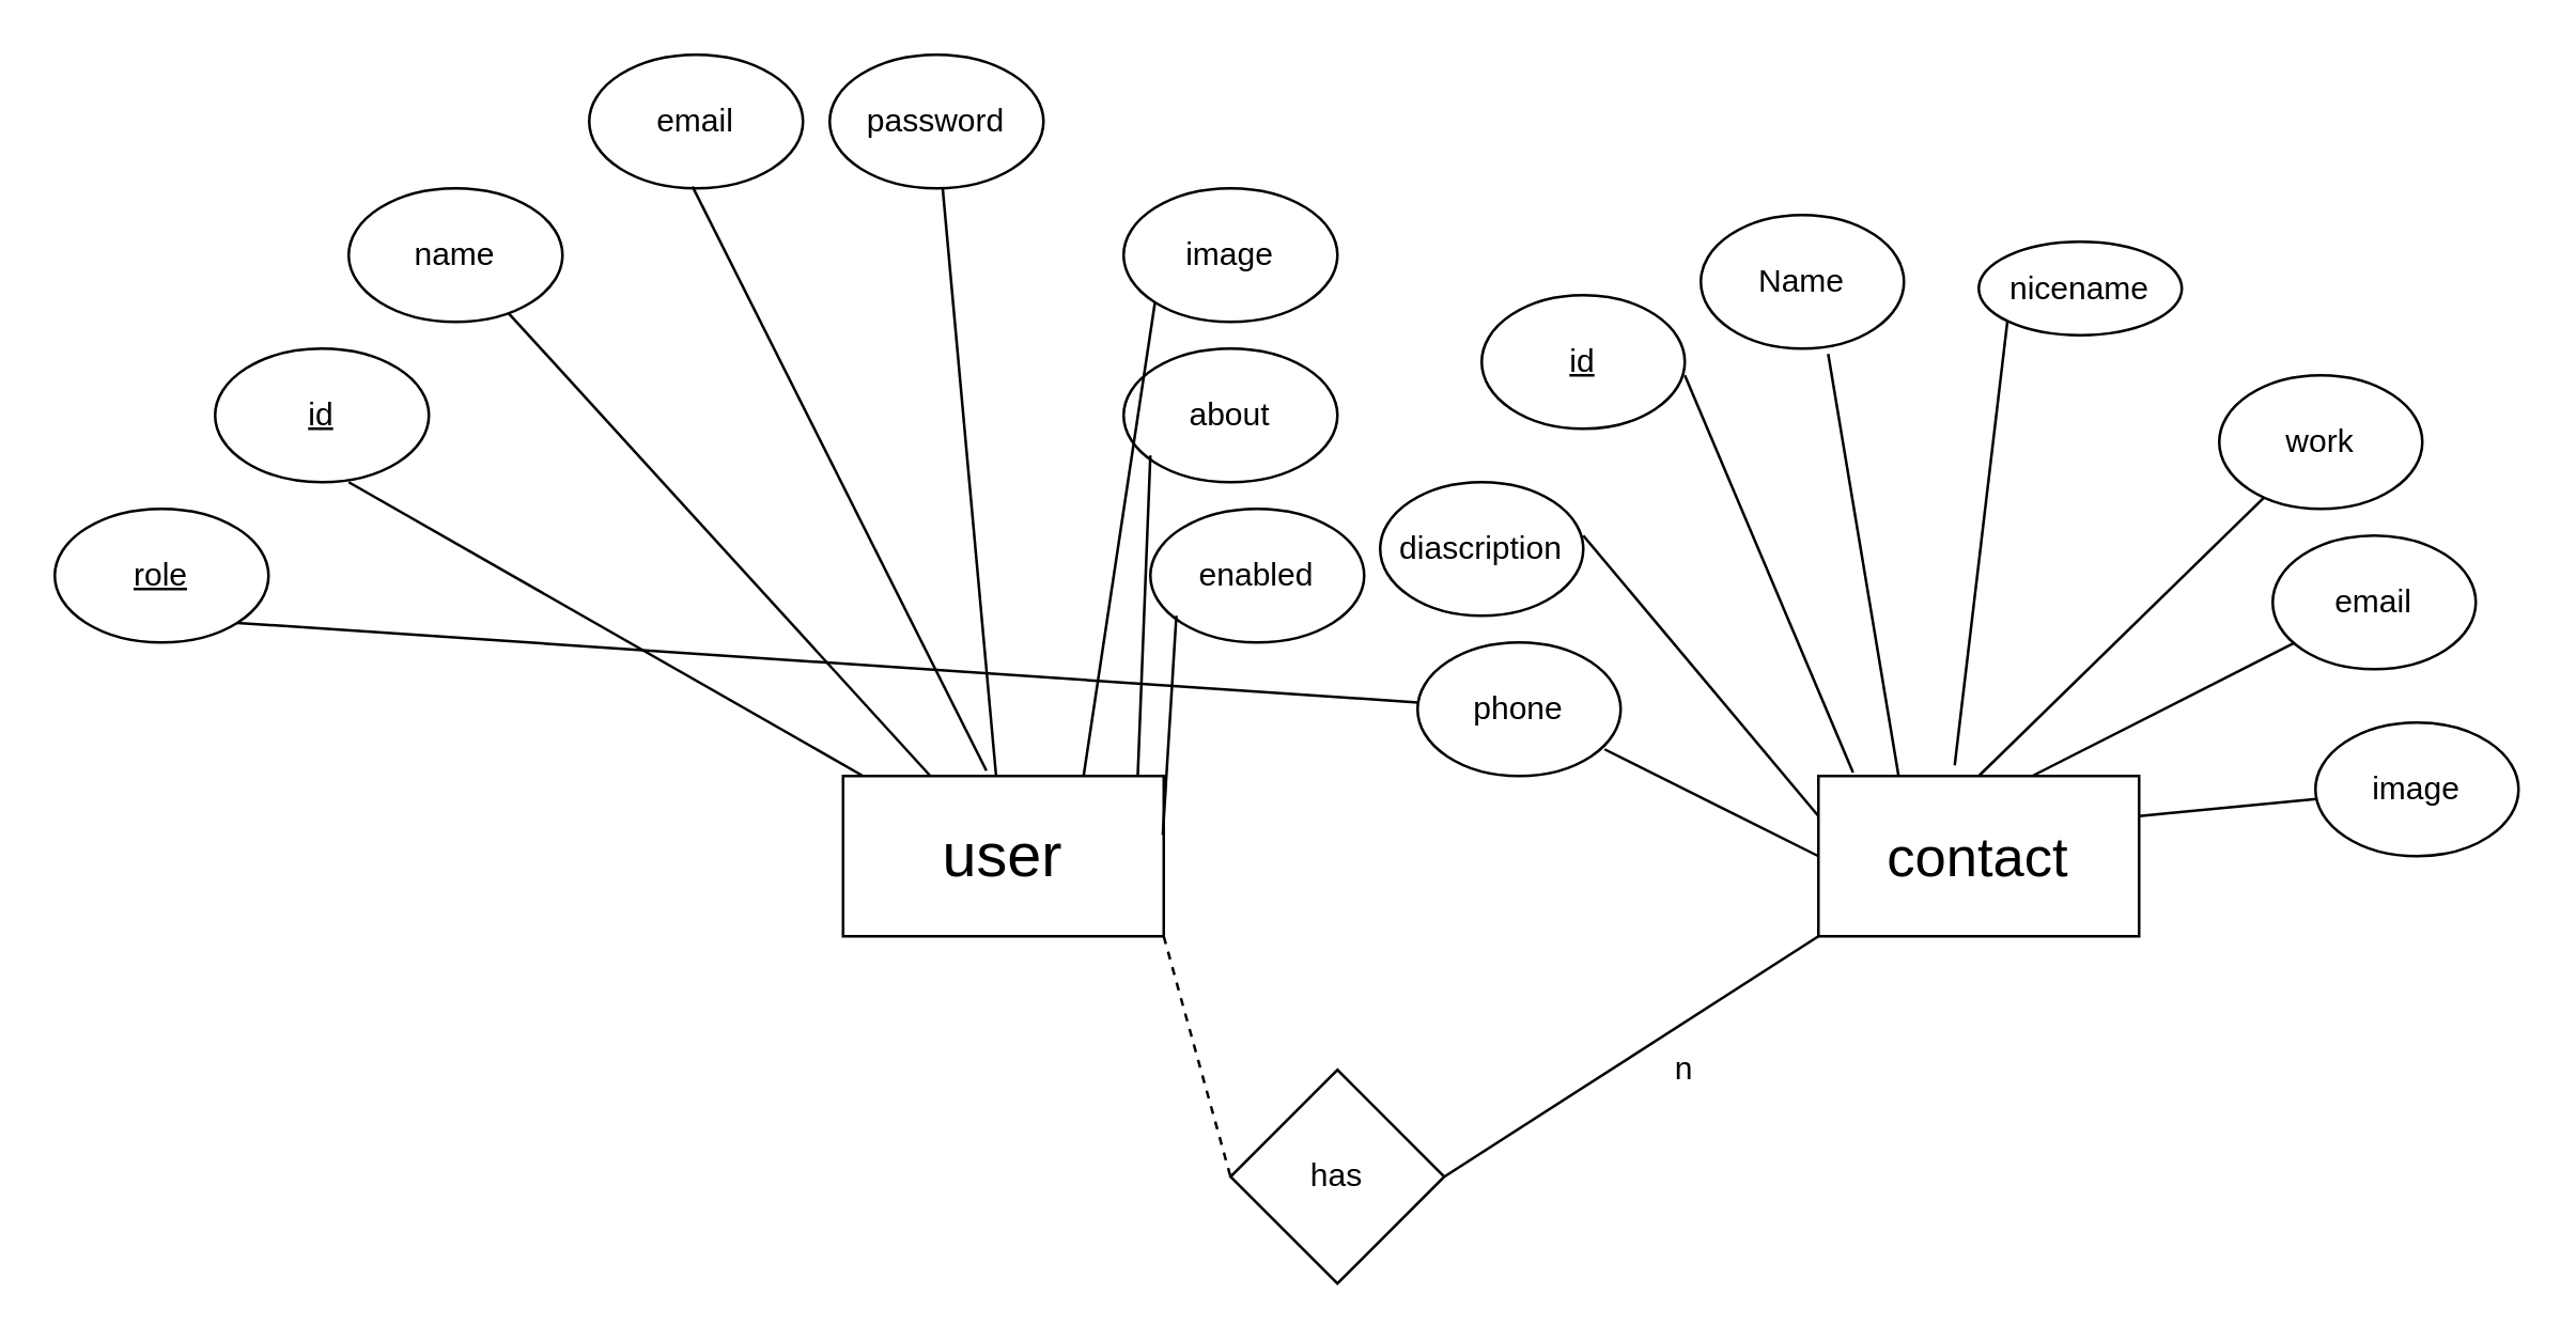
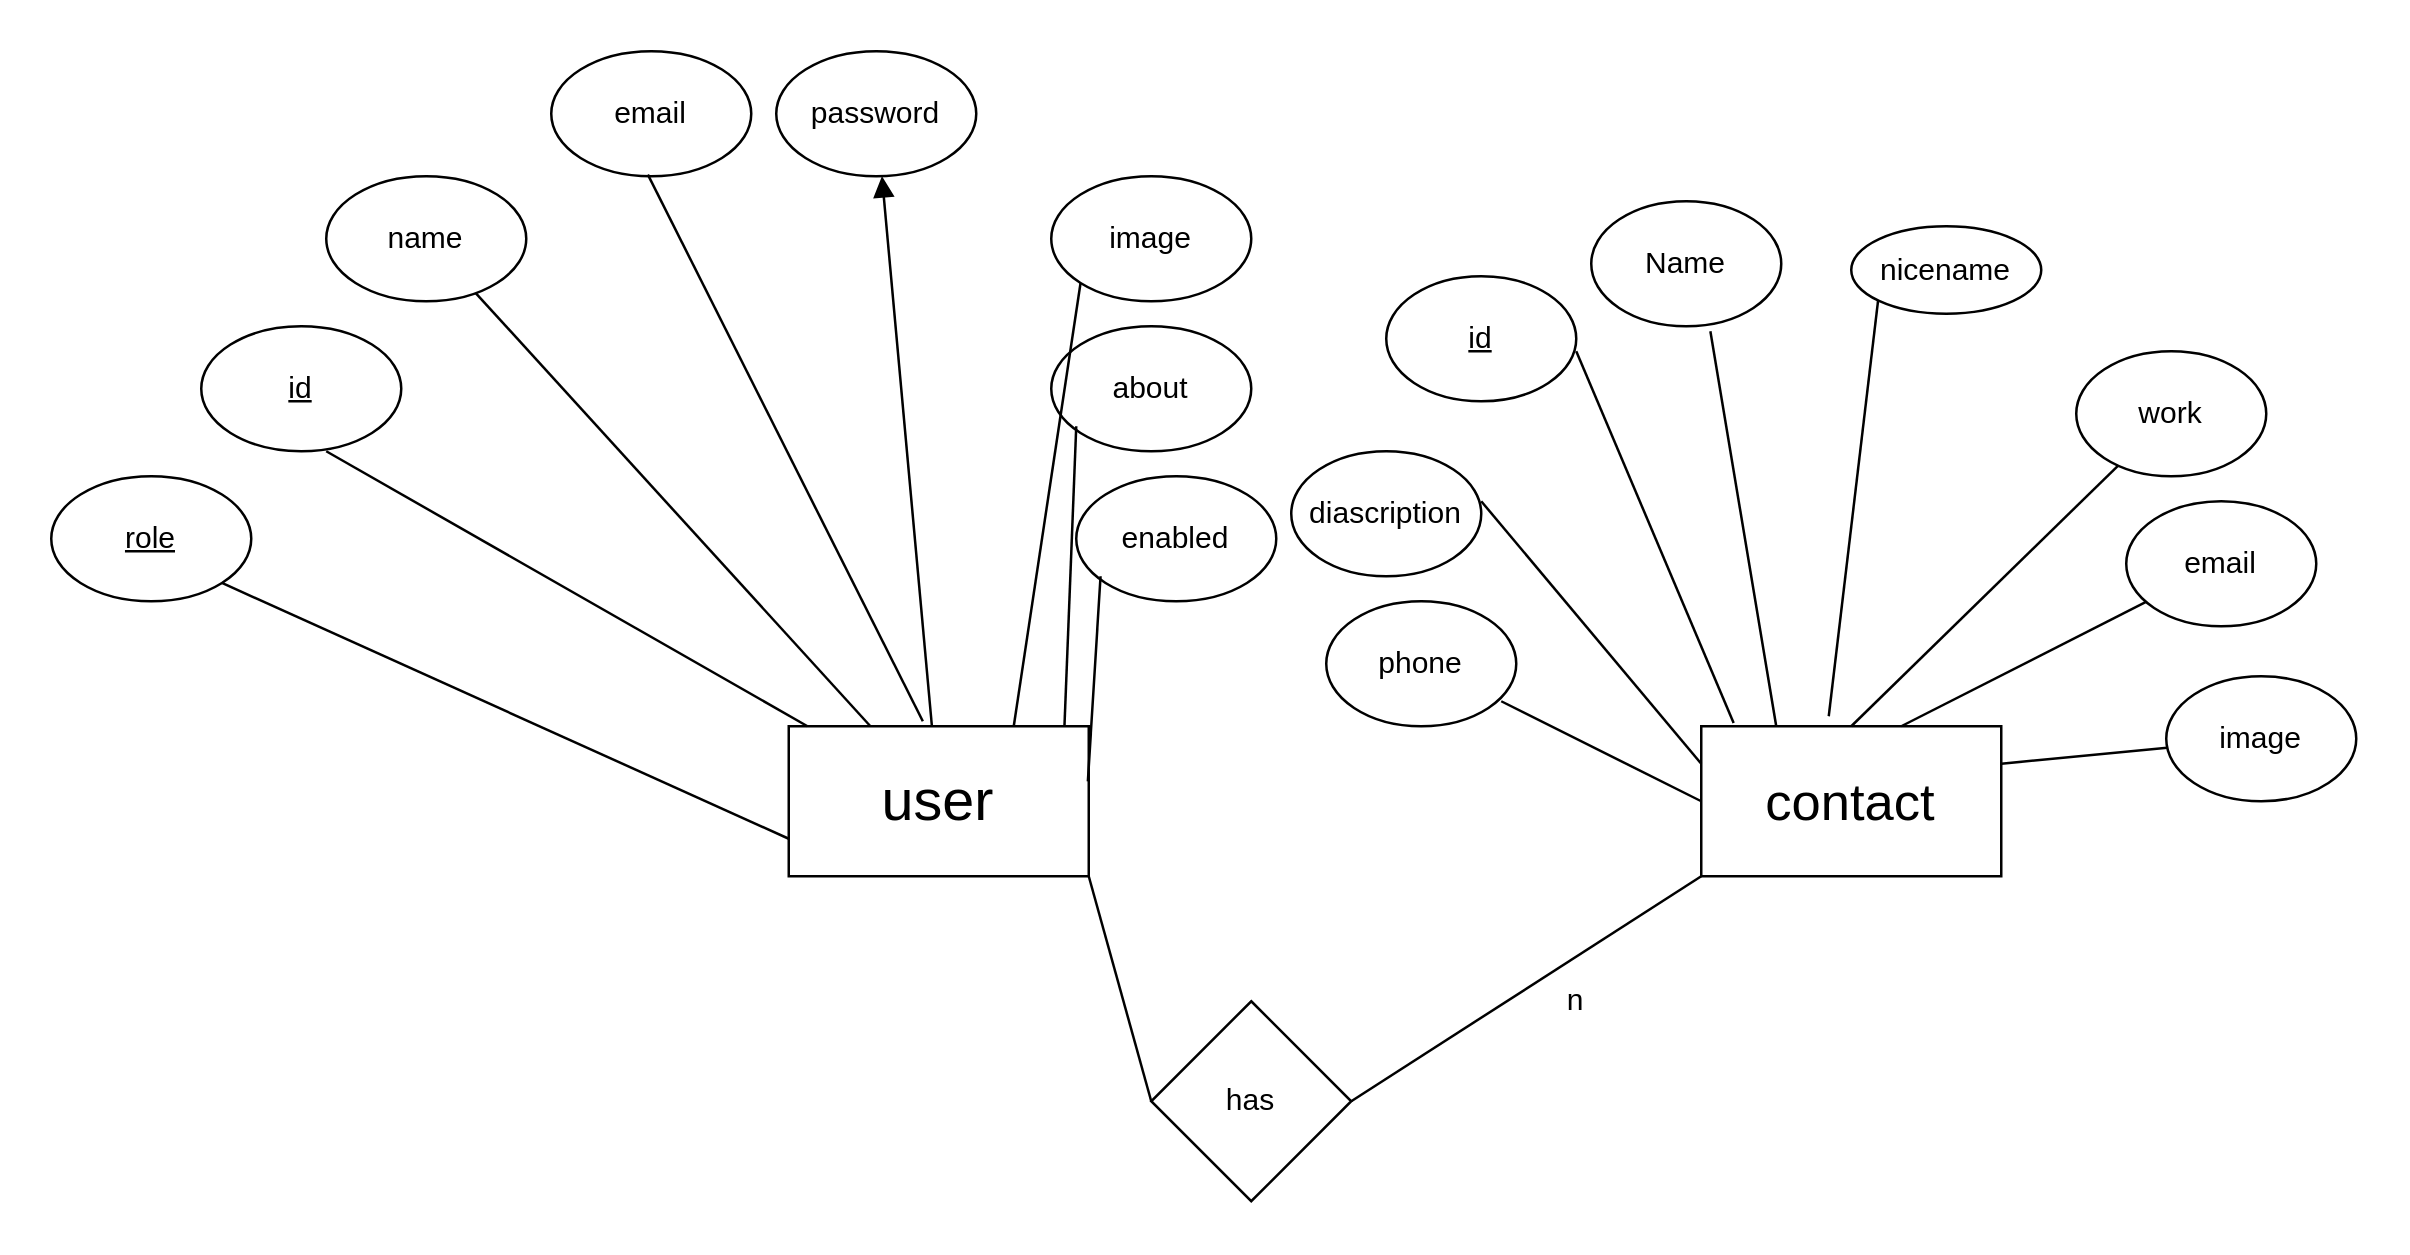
  <mxCell id="0" />
  <mxCell id="1" parent="0" />
  <mxCell id="2" value="&lt;font style=&quot;font-size: 23px&quot;&gt;user&lt;/font&gt;" style="rounded=0;whiteSpace=wrap;html=1;" vertex="1" parent="1"><mxGeometry x="315" y="290" width="120" height="60" as="geometry" /></mxCell>
  <mxCell id="3" value="&lt;font style=&quot;font-size: 21px&quot;&gt;contact&lt;/font&gt;" style="rounded=0;whiteSpace=wrap;html=1;" vertex="1" parent="1"><mxGeometry x="680" y="290" width="120" height="60" as="geometry" /></mxCell>
  <mxCell id="4" value="&lt;u&gt;id&lt;/u&gt;" style="ellipse;whiteSpace=wrap;html=1;rotation=0;" vertex="1" parent="1"><mxGeometry x="80" y="130" width="80" height="50" as="geometry" /></mxCell>
  <mxCell id="5" value="name" style="ellipse;whiteSpace=wrap;html=1;" vertex="1" parent="1"><mxGeometry x="130" y="70" width="80" height="50" as="geometry" /></mxCell>
  <mxCell id="6" value="password" style="ellipse;whiteSpace=wrap;html=1;" vertex="1" parent="1"><mxGeometry x="310" y="20" width="80" height="50" as="geometry" /></mxCell>
  <mxCell id="7" value="email" style="ellipse;whiteSpace=wrap;html=1;" vertex="1" parent="1"><mxGeometry x="220" y="20" width="80" height="50" as="geometry" /></mxCell>
  <mxCell id="8" value="image" style="ellipse;whiteSpace=wrap;html=1;" vertex="1" parent="1"><mxGeometry x="420" y="70" width="80" height="50" as="geometry" /></mxCell>
  <mxCell id="9" value="about" style="ellipse;whiteSpace=wrap;html=1;" vertex="1" parent="1"><mxGeometry x="420" y="130" width="80" height="50" as="geometry" /></mxCell>
  <mxCell id="10" value="&lt;u&gt;role&lt;/u&gt;" style="ellipse;whiteSpace=wrap;html=1;rotation=0;" vertex="1" parent="1"><mxGeometry x="20" y="190" width="80" height="50" as="geometry" /></mxCell>
  <mxCell id="11" value="enabled" style="ellipse;whiteSpace=wrap;html=1;rotation=0;" vertex="1" parent="1"><mxGeometry x="430" y="190" width="80" height="50" as="geometry" /></mxCell>
  <mxCell id="12" value="" style="endArrow=none;html=1;" edge="1" parent="1" source="2" target="5"><mxGeometry width="50" height="50" relative="1" as="geometry"><mxPoint x="390" y="220" as="sourcePoint" /><mxPoint x="440" y="170" as="targetPoint" /></mxGeometry></mxCell>
  <mxCell id="13" value="" style="endArrow=none;html=1;exitX=0.447;exitY=-0.033;exitDx=0;exitDy=0;exitPerimeter=0;" edge="1" parent="1" source="2"><mxGeometry width="50" height="50" relative="1" as="geometry"><mxPoint x="350" y="240.64" as="sourcePoint" /><mxPoint x="258.649" y="69.357" as="targetPoint" /></mxGeometry></mxCell>
  <mxCell id="14" value="" style="endArrow=none;html=1;exitX=0.75;exitY=0;exitDx=0;exitDy=0;entryX=0;entryY=1;entryDx=0;entryDy=0;" edge="1" parent="1" source="2" target="8"><mxGeometry width="50" height="50" relative="1" as="geometry"><mxPoint x="444.99" y="308.66" as="sourcePoint" /><mxPoint x="430" y="107" as="targetPoint" /></mxGeometry></mxCell>
- <mxCell id="15" value="" style="endArrow=none;html=1;" edge="1" parent="1" source="2" target="6"><mxGeometry width="50" height="50" relative="1" as="geometry"><mxPoint x="402.5" y="288.66" as="sourcePoint" /><mxPoint x="378" y="70" as="targetPoint" /></mxGeometry></mxCell>
+ <mxCell id="15" value="" style="endArrow=block;html=1;" edge="1" parent="1" source="2" target="6"><mxGeometry width="50" height="50" relative="1" as="geometry"><mxPoint x="402.5" y="288.66" as="sourcePoint" /><mxPoint x="378" y="70" as="targetPoint" /></mxGeometry></mxCell>
  <mxCell id="16" value="" style="endArrow=none;html=1;exitX=0.919;exitY=0;exitDx=0;exitDy=0;exitPerimeter=0;" edge="1" parent="1" source="2"><mxGeometry width="50" height="50" relative="1" as="geometry"><mxPoint x="330" y="370" as="sourcePoint" /><mxPoint x="429.999" y="169.997" as="targetPoint" /></mxGeometry></mxCell>
  <mxCell id="17" value="" style="endArrow=none;html=1;exitX=0.997;exitY=0.367;exitDx=0;exitDy=0;exitPerimeter=0;" edge="1" parent="1" source="2"><mxGeometry width="50" height="50" relative="1" as="geometry"><mxPoint x="350" y="350" as="sourcePoint" /><mxPoint x="439.719" y="229.997" as="targetPoint" /></mxGeometry></mxCell>
- <mxCell id="18" value="" style="endArrow=none;html=1;exitX=1;exitY=1;exitDx=0;exitDy=0;" edge="1" parent="1" source="10" target="27"><mxGeometry width="50" height="50" relative="1" as="geometry"><mxPoint x="80" y="272.02" as="sourcePoint" /><mxPoint x="170.079" y="189.997" as="targetPoint" /></mxGeometry></mxCell>
+ <mxCell id="18" value="" style="endArrow=none;html=1;exitX=1;exitY=1;exitDx=0;exitDy=0;entryX=0;entryY=0.75;entryDx=0;entryDy=0;" edge="1" parent="1" source="10" target="2"><mxGeometry width="50" height="50" relative="1" as="geometry"><mxPoint x="80" y="272.02" as="sourcePoint" /><mxPoint x="170.079" y="189.997" as="targetPoint" /></mxGeometry></mxCell>
  <mxCell id="19" value="" style="endArrow=none;html=1;exitX=1;exitY=1;exitDx=0;exitDy=0;" edge="1" parent="1" target="2"><mxGeometry width="50" height="50" relative="1" as="geometry"><mxPoint x="130.004" y="179.998" as="sourcePoint" /><mxPoint x="271.72" y="282.32" as="targetPoint" /></mxGeometry></mxCell>
  <mxCell id="20" value="&lt;u&gt;id&lt;/u&gt;" style="ellipse;whiteSpace=wrap;html=1;" vertex="1" parent="1"><mxGeometry x="554" y="110" width="76" height="50" as="geometry" /></mxCell>
  <mxCell id="21" value="Name" style="ellipse;whiteSpace=wrap;html=1;" vertex="1" parent="1"><mxGeometry x="636" y="80" width="76" height="50" as="geometry" /></mxCell>
  <mxCell id="22" value="nicename" style="ellipse;whiteSpace=wrap;html=1;" vertex="1" parent="1"><mxGeometry x="740" y="90" width="76" height="35" as="geometry" /></mxCell>
  <mxCell id="23" value="work" style="ellipse;whiteSpace=wrap;html=1;" vertex="1" parent="1"><mxGeometry x="830" y="140" width="76" height="50" as="geometry" /></mxCell>
  <mxCell id="24" value="email" style="ellipse;whiteSpace=wrap;html=1;" vertex="1" parent="1"><mxGeometry x="850" y="200" width="76" height="50" as="geometry" /></mxCell>
  <mxCell id="25" value="image" style="ellipse;whiteSpace=wrap;html=1;" vertex="1" parent="1"><mxGeometry x="866" y="270" width="76" height="50" as="geometry" /></mxCell>
  <mxCell id="26" value="diascription" style="ellipse;whiteSpace=wrap;html=1;" vertex="1" parent="1"><mxGeometry x="516" y="180" width="76" height="50" as="geometry" /></mxCell>
  <mxCell id="27" value="phone" style="ellipse;whiteSpace=wrap;html=1;" vertex="1" parent="1"><mxGeometry x="530" y="240" width="76" height="50" as="geometry" /></mxCell>
  <mxCell id="28" value="" style="endArrow=none;html=1;exitX=1;exitY=0.25;exitDx=0;exitDy=0;" edge="1" parent="1" source="3" target="25"><mxGeometry width="50" height="50" relative="1" as="geometry"><mxPoint x="720" y="280" as="sourcePoint" /><mxPoint x="770" y="230" as="targetPoint" /></mxGeometry></mxCell>
  <mxCell id="29" value="" style="endArrow=none;html=1;exitX=0.627;exitY=1.04;exitDx=0;exitDy=0;entryX=0.25;entryY=0;entryDx=0;entryDy=0;exitPerimeter=0;" edge="1" parent="1" source="21" target="3"><mxGeometry width="50" height="50" relative="1" as="geometry"><mxPoint x="640.8" y="268.19" as="sourcePoint" /><mxPoint x="707.199" y="261.805" as="targetPoint" /></mxGeometry></mxCell>
  <mxCell id="30" value="" style="endArrow=none;html=1;entryX=0;entryY=1;entryDx=0;entryDy=0;" edge="1" parent="1" target="22"><mxGeometry width="50" height="50" relative="1" as="geometry"><mxPoint x="731" y="286" as="sourcePoint" /><mxPoint x="789.999" y="221.805" as="targetPoint" /></mxGeometry></mxCell>
  <mxCell id="31" value="" style="endArrow=none;html=1;exitX=1;exitY=0.25;exitDx=0;exitDy=0;" edge="1" parent="1" target="23"><mxGeometry width="50" height="50" relative="1" as="geometry"><mxPoint x="740" y="290" as="sourcePoint" /><mxPoint x="806.399" y="283.615" as="targetPoint" /></mxGeometry></mxCell>
  <mxCell id="32" value="" style="endArrow=none;html=1;exitX=1;exitY=0.25;exitDx=0;exitDy=0;" edge="1" parent="1" target="24"><mxGeometry width="50" height="50" relative="1" as="geometry"><mxPoint x="760" y="290" as="sourcePoint" /><mxPoint x="826.399" y="283.615" as="targetPoint" /></mxGeometry></mxCell>
  <mxCell id="33" value="" style="endArrow=none;html=1;entryX=0;entryY=1;entryDx=0;entryDy=0;exitX=0.108;exitY=-0.022;exitDx=0;exitDy=0;exitPerimeter=0;" edge="1" parent="1" source="3"><mxGeometry width="50" height="50" relative="1" as="geometry"><mxPoint x="609.87" y="293.32" as="sourcePoint" /><mxPoint x="630" y="139.998" as="targetPoint" /><Array as="points" /></mxGeometry></mxCell>
  <mxCell id="34" value="" style="endArrow=none;html=1;exitX=0;exitY=0.5;exitDx=0;exitDy=0;" edge="1" parent="1" source="3"><mxGeometry width="50" height="50" relative="1" as="geometry"><mxPoint x="654.96" y="428.68" as="sourcePoint" /><mxPoint x="600" y="280" as="targetPoint" /><Array as="points" /></mxGeometry></mxCell>
  <mxCell id="35" value="" style="endArrow=none;html=1;entryX=0;entryY=1;entryDx=0;entryDy=0;exitX=0;exitY=0.25;exitDx=0;exitDy=0;" edge="1" parent="1" source="3"><mxGeometry width="50" height="50" relative="1" as="geometry"><mxPoint x="654.96" y="348.68" as="sourcePoint" /><mxPoint x="592" y="199.998" as="targetPoint" /><Array as="points" /></mxGeometry></mxCell>
  <mxCell id="36" value="has" style="rhombus;whiteSpace=wrap;html=1;" vertex="1" parent="1"><mxGeometry x="460" y="400" width="80" height="80" as="geometry" /></mxCell>
- <mxCell id="37" value="" style="endArrow=none;html=1;exitX=1;exitY=1;exitDx=0;exitDy=0;entryX=0;entryY=0.5;entryDx=0;entryDy=0;dashed=1;" edge="1" parent="1" source="2" target="36"><mxGeometry width="50" height="50" relative="1" as="geometry"><mxPoint x="530" y="280" as="sourcePoint" /><mxPoint x="580" y="230" as="targetPoint" /></mxGeometry></mxCell>
+ <mxCell id="37" value="" style="endArrow=none;html=1;exitX=1;exitY=1;exitDx=0;exitDy=0;entryX=0;entryY=0.5;entryDx=0;entryDy=0;" edge="1" parent="1" source="2" target="36"><mxGeometry width="50" height="50" relative="1" as="geometry"><mxPoint x="530" y="280" as="sourcePoint" /><mxPoint x="580" y="230" as="targetPoint" /></mxGeometry></mxCell>
  <mxCell id="38" value="" style="endArrow=none;html=1;exitX=0;exitY=1;exitDx=0;exitDy=0;entryX=0;entryY=0.5;entryDx=0;entryDy=0;" edge="1" parent="1" source="3"><mxGeometry width="50" height="50" relative="1" as="geometry"><mxPoint x="430" y="350" as="sourcePoint" /><mxPoint x="540" y="440" as="targetPoint" /></mxGeometry></mxCell>
  <mxCell id="39" value="n" style="text;html=1;strokeColor=none;fillColor=none;align=center;verticalAlign=middle;whiteSpace=wrap;rounded=0;" vertex="1" parent="1"><mxGeometry x="610" y="390" width="40" height="20" as="geometry" /></mxCell>
